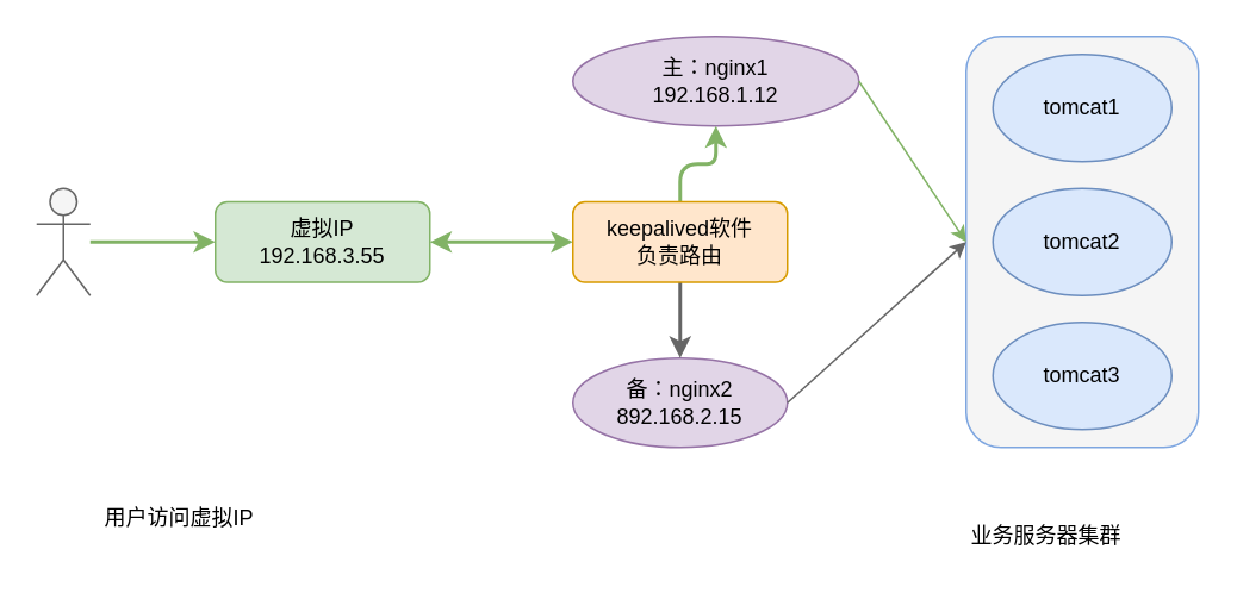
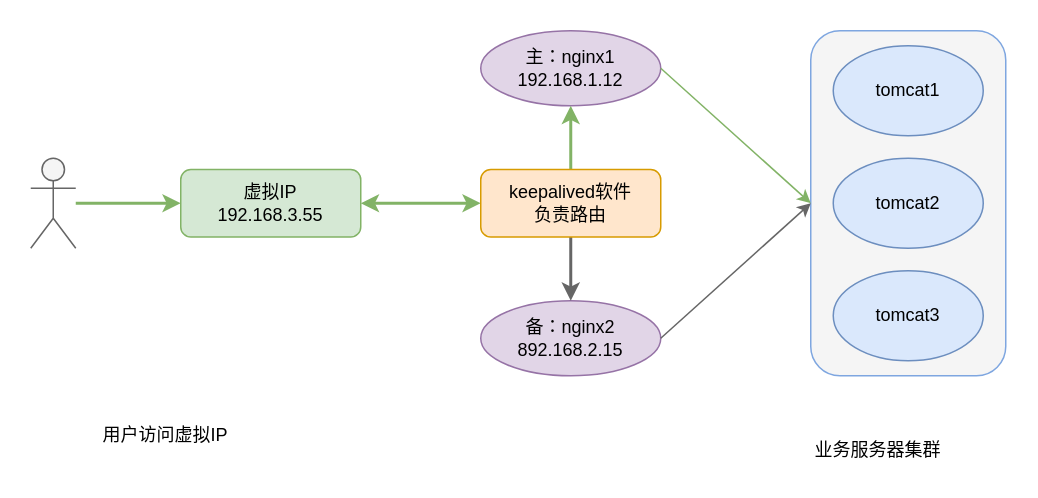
  <mxCell id="0" />
  <mxCell id="1" parent="0" />
  <mxCell id="2" style="edgeStyle=orthogonalEdgeStyle;rounded=1;orthogonalLoop=1;jettySize=auto;html=1;entryX=0;entryY=0.5;entryDx=0;entryDy=0;strokeWidth=2;fillColor=#d5e8d4;strokeColor=#82b366;" edge="1" parent="1" source="3" target="17"><mxGeometry relative="1" as="geometry" /></mxCell>
  <mxCell id="3" value="" style="shape=umlActor;verticalLabelPosition=bottom;labelBackgroundColor=#ffffff;verticalAlign=top;html=1;outlineConnect=0;fillColor=#f5f5f5;strokeColor=#666666;fontColor=#333333;" vertex="1" parent="1"><mxGeometry y="105" width="30" height="60" as="geometry" x="20" /></mxCell>
- <mxCell id="4" value="主：nginx1&lt;br&gt;192.168.1.12" style="ellipse;whiteSpace=wrap;html=1;fillColor=#e1d5e7;strokeColor=#9673a6;" vertex="1" parent="1"><mxGeometry x="320" y="20" width="160" height="50" as="geometry" /></mxCell>
+ <mxCell id="4" value="主：nginx1&lt;br&gt;192.168.1.12" style="ellipse;whiteSpace=wrap;html=1;fillColor=#e1d5e7;strokeColor=#9673a6;" vertex="1" parent="1"><mxGeometry x="320" y="20" width="120" height="50" as="geometry" /></mxCell>
  <mxCell id="5" value="" style="rounded=1;whiteSpace=wrap;html=1;fillColor=#f5f5f5;strokeColor=#7EA6E0;fontColor=#333333;" vertex="1" parent="1"><mxGeometry x="540" y="20" width="130" height="230" as="geometry" /></mxCell>
  <mxCell id="6" value="tomcat1" style="ellipse;whiteSpace=wrap;html=1;fillColor=#dae8fc;strokeColor=#6c8ebf;" vertex="1" parent="1"><mxGeometry x="555" y="30" width="100" height="60" as="geometry" /></mxCell>
  <mxCell id="7" value="tomcat2" style="ellipse;whiteSpace=wrap;html=1;fillColor=#dae8fc;strokeColor=#6c8ebf;" vertex="1" parent="1"><mxGeometry x="555" y="105" width="100" height="60" as="geometry" /></mxCell>
  <mxCell id="8" value="tomcat3" style="ellipse;whiteSpace=wrap;html=1;fillColor=#dae8fc;strokeColor=#6c8ebf;" vertex="1" parent="1"><mxGeometry x="555" y="180" width="100" height="60" as="geometry" /></mxCell>
  <mxCell id="9" value="业务服务器集群" style="text;html=1;strokeColor=none;fillColor=none;align=center;verticalAlign=middle;whiteSpace=wrap;rounded=0;" vertex="1" parent="1"><mxGeometry x="535" y="290" width="100" height="20" as="geometry" /></mxCell>
  <mxCell id="10" value="" style="endArrow=classic;html=1;exitX=1;exitY=0.5;exitDx=0;exitDy=0;fillColor=#d5e8d4;strokeColor=#82b366;" edge="1" parent="1" source="4"><mxGeometry width="50" height="50" relative="1" as="geometry"><mxPoint x="450" y="140" as="sourcePoint" /><mxPoint x="540" y="135" as="targetPoint" /></mxGeometry></mxCell>
  <mxCell id="11" value="" style="endArrow=classic;startArrow=classic;html=1;entryX=0;entryY=0.5;entryDx=0;entryDy=0;fillColor=#d5e8d4;strokeColor=#82b366;rounded=1;strokeWidth=2;exitX=1;exitY=0.5;exitDx=0;exitDy=0;" edge="1" parent="1" source="17" target="16"><mxGeometry width="50" height="50" relative="1" as="geometry"><mxPoint x="180" y="130" as="sourcePoint" /><mxPoint x="360" y="40" as="targetPoint" /></mxGeometry></mxCell>
  <mxCell id="12" value="备：nginx2&lt;br&gt;892.168.2.15" style="ellipse;whiteSpace=wrap;html=1;fillColor=#e1d5e7;strokeColor=#9673a6;" vertex="1" parent="1"><mxGeometry x="320" y="200" width="120" height="50" as="geometry" /></mxCell>
  <mxCell id="13" value="" style="endArrow=classic;html=1;exitX=1;exitY=0.5;exitDx=0;exitDy=0;fillColor=#f5f5f5;strokeColor=#666666;entryX=0;entryY=0.5;entryDx=0;entryDy=0;" edge="1" parent="1" source="12" target="5"><mxGeometry width="50" height="50" relative="1" as="geometry"><mxPoint x="450" y="75" as="sourcePoint" /><mxPoint x="545.97" y="138.1" as="targetPoint" /></mxGeometry></mxCell>
  <mxCell id="14" value="" style="edgeStyle=orthogonalEdgeStyle;rounded=1;orthogonalLoop=1;jettySize=auto;html=1;strokeWidth=2;fillColor=#d5e8d4;strokeColor=#82b366;" edge="1" parent="1" source="16" target="4"><mxGeometry relative="1" as="geometry" /></mxCell>
  <mxCell id="15" style="edgeStyle=orthogonalEdgeStyle;rounded=1;orthogonalLoop=1;jettySize=auto;html=1;exitX=0.5;exitY=1;exitDx=0;exitDy=0;entryX=0.5;entryY=0;entryDx=0;entryDy=0;strokeWidth=2;fillColor=#f5f5f5;strokeColor=#666666;" edge="1" parent="1" source="16" target="12"><mxGeometry relative="1" as="geometry" /></mxCell>
  <mxCell id="16" value="keepalived软件&lt;br&gt;负责路由" style="rounded=1;whiteSpace=wrap;html=1;strokeColor=#d79b00;fillColor=#ffe6cc;" vertex="1" parent="1"><mxGeometry x="320" y="112.5" width="120" height="45" as="geometry" /></mxCell>
  <mxCell id="17" value="虚拟IP&lt;br&gt;192.168.3.55" style="rounded=1;whiteSpace=wrap;html=1;strokeColor=#82b366;fillColor=#d5e8d4;" vertex="1" parent="1"><mxGeometry x="120" y="112.5" width="120" height="45" as="geometry" /></mxCell>
- <mxCell id="18" value="用户访问虚拟IP" style="text;html=1;strokeColor=none;fillColor=none;align=center;verticalAlign=middle;whiteSpace=wrap;rounded=0;" vertex="1" parent="1"><mxGeometry x="30" y="280" width="140" height="20" as="geometry" /></mxCell>
+ <mxCell id="18" value="用户访问虚拟IP" style="text;html=1;strokeColor=none;fillColor=none;align=center;verticalAlign=middle;whiteSpace=wrap;rounded=0;" vertex="1" parent="1"><mxGeometry x="40" y="280" width="140" height="20" as="geometry" /></mxCell>
